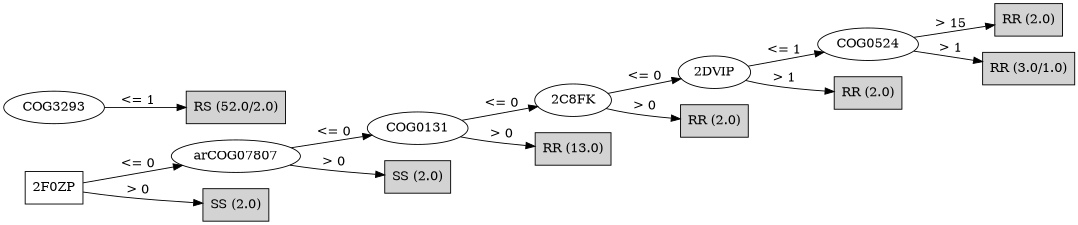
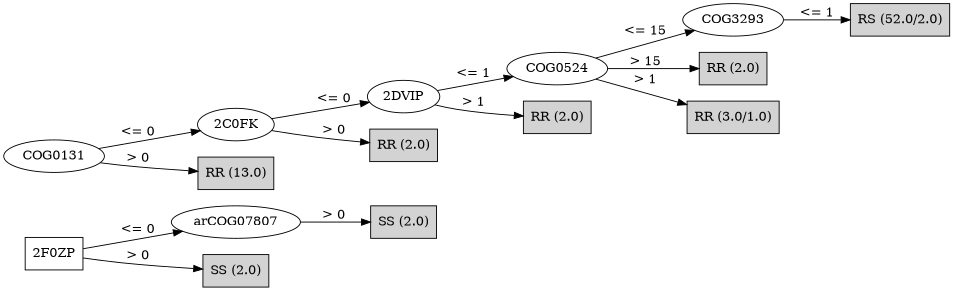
  digraph {
    rankdir=LR
    node [shape=box style=filled]
    n1 [label="2F0ZP" style=""]
    n2 [label=arCOG07807 shape="" style=""]
    n3 [label="SS (2.0)"]
    n4 [label=COG0131 shape="" style=""]
    n5 [label="SS (2.0)"]
-   n6 [label="2C8FK" shape="" style=""]
+   n6 [label="2C0FK" shape="" style=""]
    n7 [label="RR (13.0)"]
    n8 [label="2DVIP" shape="" style=""]
    n9 [label="RR (2.0)"]
    n10 [label=COG0524 shape="" style=""]
    n11 [label="RR (2.0)"]
    n12 [label=COG3293 shape="" style=""]
    n13 [label="RR (2.0)"]
    n14 [label="RR (3.0/1.0)"]
    n15 [label="RS (52.0/2.0)"]
    n1 -> n2 [label="<= 0"]
    n1 -> n3 [label="> 0"]
-   n2 -> n4 [label="<= 0"]
    n2 -> n5 [label="> 0"]
    n4 -> n6 [label="<= 0"]
    n4 -> n7 [label="> 0"]
    n6 -> n8 [label="<= 0"]
    n6 -> n9 [label="> 0"]
    n8 -> n10 [label="<= 1"]
    n8 -> n11 [label="> 1"]
+   n10 -> n12 [label="<= 15"]
    n10 -> n13 [label="> 15"]
    n10 -> n14 [label="> 1"]
    n12 -> n15 [label="<= 1"]
  }
